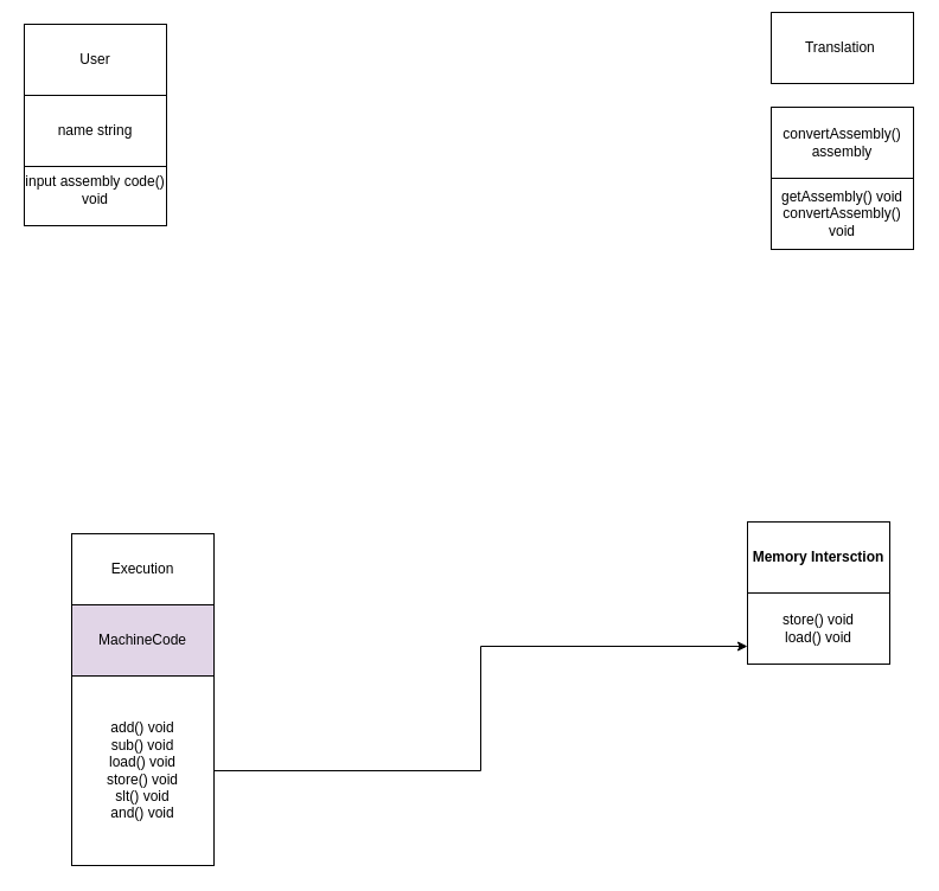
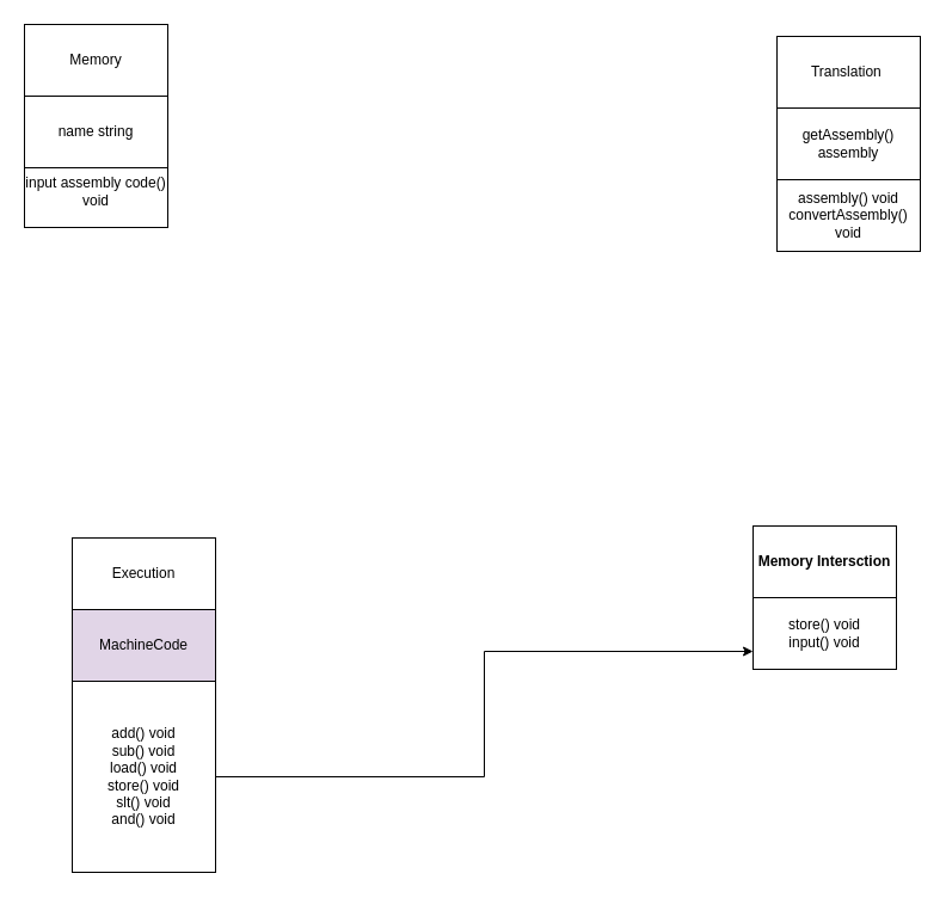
  <mxCell id="0" />
  <mxCell id="1" parent="0" />
  <mxCell id="2" value="input assembly code() void" style="rounded=0;whiteSpace=wrap;html=1;" parent="1" vertex="1"><mxGeometry x="20" y="130" width="120" height="60" as="geometry" /></mxCell>
- <mxCell id="3" value="getAssembly() void&lt;br&gt;convertAssembly() void" style="rounded=0;whiteSpace=wrap;html=1;" parent="1" vertex="1"><mxGeometry x="650" y="150" width="120" height="60" as="geometry" /></mxCell>
- <mxCell id="4" value="convertAssembly() assembly" style="rounded=0;whiteSpace=wrap;html=1;" parent="1" vertex="1"><mxGeometry x="650" y="90" width="120" height="60" as="geometry" /></mxCell>
+ <mxCell id="3" value="assembly() void&lt;br&gt;convertAssembly() void" style="rounded=0;whiteSpace=wrap;html=1;" parent="1" vertex="1"><mxGeometry x="650" y="150" width="120" height="60" as="geometry" /></mxCell>
+ <mxCell id="4" value="getAssembly() assembly" style="rounded=0;whiteSpace=wrap;html=1;" parent="1" vertex="1"><mxGeometry x="650" y="90" width="120" height="60" as="geometry" /></mxCell>
  <mxCell id="5" value="name string" style="rounded=0;whiteSpace=wrap;html=1;" parent="1" vertex="1"><mxGeometry x="20" y="80" width="120" height="60" as="geometry" /></mxCell>
  <mxCell id="6" value="&lt;b&gt;Memory Intersction&lt;/b&gt;" style="rounded=0;whiteSpace=wrap;html=1;" parent="1" vertex="1"><mxGeometry x="630" y="440" width="120" height="60" as="geometry" /></mxCell>
- <mxCell id="7" value="store() void&lt;br&gt;load() void" style="rounded=0;whiteSpace=wrap;html=1;" parent="1" vertex="1"><mxGeometry x="630" y="500" width="120" height="60" as="geometry" /></mxCell>
+ <mxCell id="7" value="store() void&lt;br&gt;input() void" style="rounded=0;whiteSpace=wrap;html=1;" parent="1" vertex="1"><mxGeometry x="630" y="500" width="120" height="60" as="geometry" /></mxCell>
  <mxCell id="8" value="MachineCode" style="rounded=0;whiteSpace=wrap;html=1;fillColor=#e1d5e7;" parent="1" vertex="1"><mxGeometry x="60" y="510" width="120" height="60" as="geometry" /></mxCell>
- <mxCell id="9" value="Translation&amp;nbsp;" style="rounded=0;whiteSpace=wrap;html=1;" parent="1" vertex="1"><mxGeometry x="650" y="10" width="120" height="60" as="geometry" /></mxCell>
- <mxCell id="10" value="User" style="rounded=0;whiteSpace=wrap;html=1;" parent="1" vertex="1"><mxGeometry x="20" y="20" width="120" height="60" as="geometry" /></mxCell>
+ <mxCell id="9" value="Translation&amp;nbsp;" style="rounded=0;whiteSpace=wrap;html=1;" parent="1" vertex="1"><mxGeometry x="650" y="30" width="120" height="60" as="geometry" /></mxCell>
+ <mxCell id="10" value="Memory" style="rounded=0;whiteSpace=wrap;html=1;" parent="1" vertex="1"><mxGeometry x="20" y="20" width="120" height="60" as="geometry" /></mxCell>
  <mxCell id="11" value="Execution" style="rounded=0;whiteSpace=wrap;html=1;" parent="1" vertex="1"><mxGeometry x="60" y="450" width="120" height="60" as="geometry" /></mxCell>
  <mxCell id="12" style="edgeStyle=orthogonalEdgeStyle;rounded=0;orthogonalLoop=1;jettySize=auto;html=1;exitX=1;exitY=0.5;exitDx=0;exitDy=0;entryX=0;entryY=0.75;entryDx=0;entryDy=0;" parent="1" source="13" target="7" edge="1"><mxGeometry relative="1" as="geometry" /></mxCell>
  <mxCell id="13" value="add() void&lt;br&gt;sub() void&lt;br&gt;load() void&lt;br&gt;store() void&lt;br&gt;slt() void&lt;br&gt;and() void&lt;br&gt;" style="rounded=0;whiteSpace=wrap;html=1;" parent="1" vertex="1"><mxGeometry x="60" y="570" width="120" height="160" as="geometry" /></mxCell>
